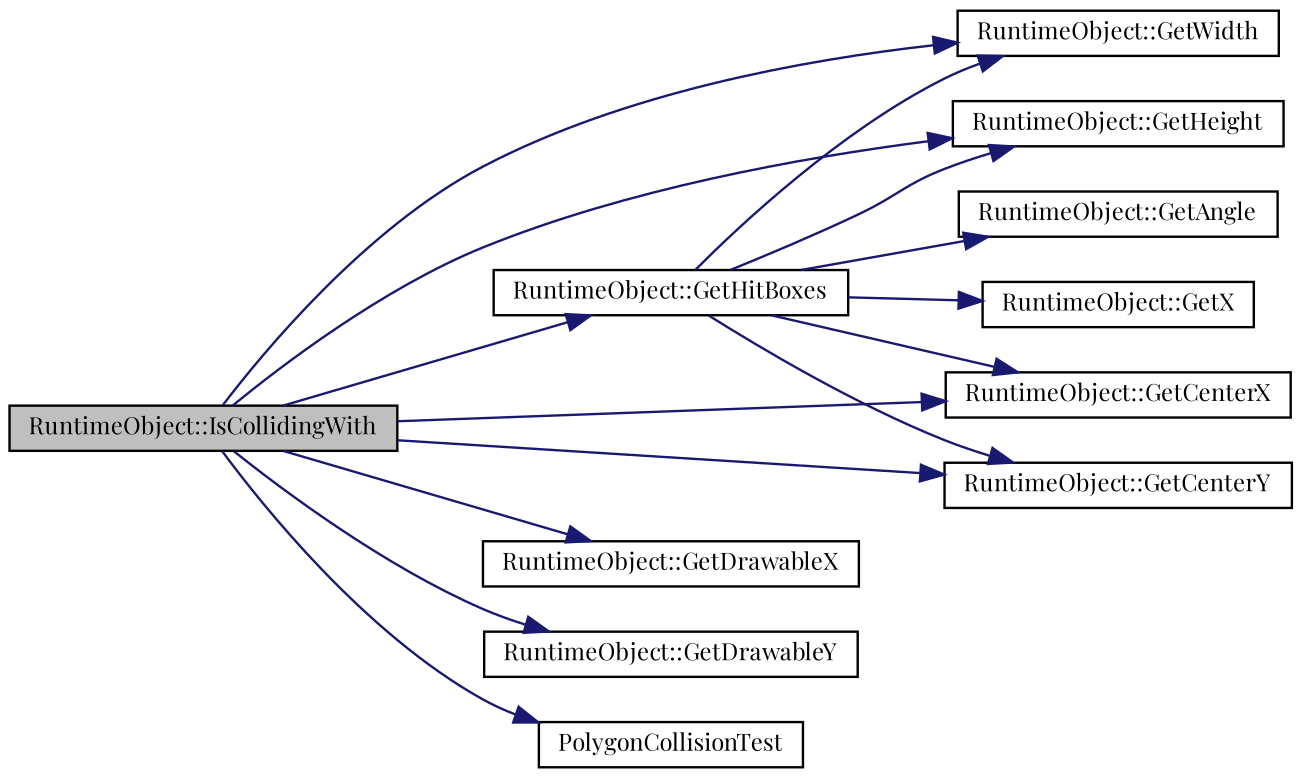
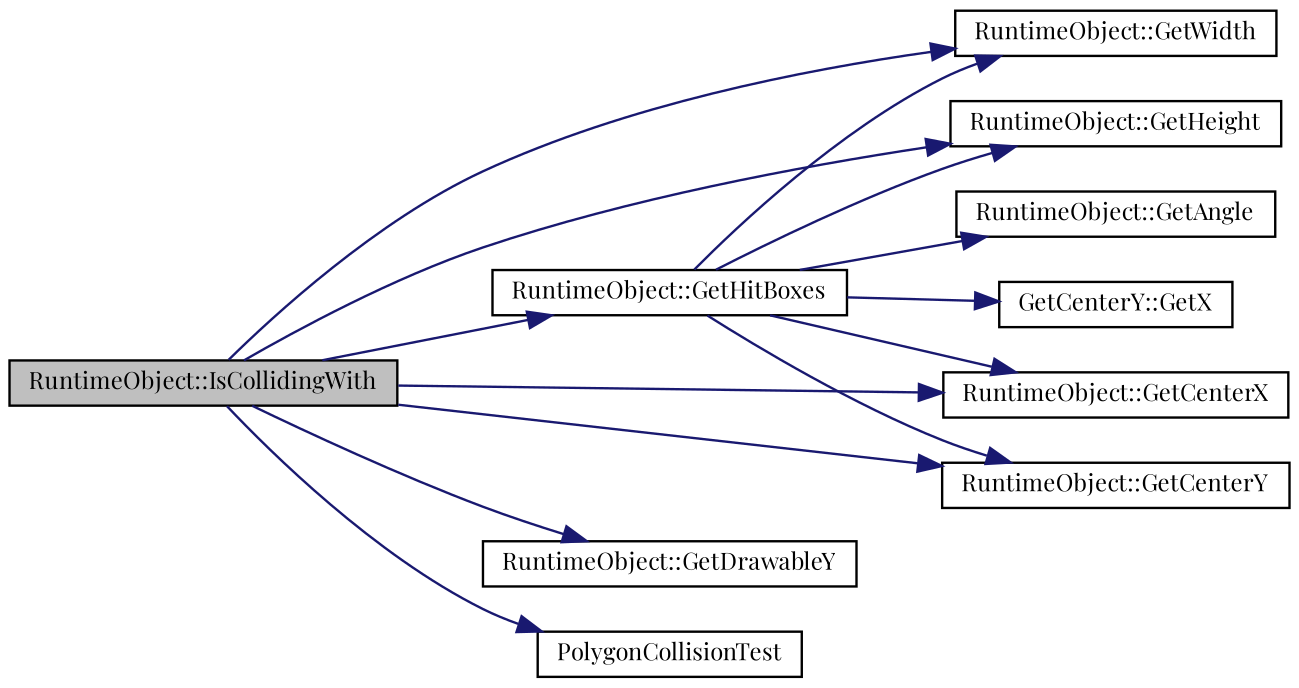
  digraph {
    fontname="Playfair Display"
    rankdir=LR
    node [color=black fillcolor=white fontname="Playfair Display" fontsize=10 shape=record style=filled]
    edge [color=midnightblue fontname="Playfair Display" fontsize=10 labelfontname=Helvetica labelfontsize=10 style=solid]
    n1 [fillcolor=grey75 fontcolor=black height=0.2 label="RuntimeObject::IsCollidingWith" width=0.4]
    n2 [height=0.2 label="RuntimeObject::GetWidth" width=0.4]
    n3 [height=0.2 label="RuntimeObject::GetHeight" width=0.4]
-   n4 [height=0.2 label="RuntimeObject::GetDrawableX" width=0.4]
    n5 [height=0.2 label="RuntimeObject::GetCenterX" width=0.4]
    n6 [height=0.2 label="RuntimeObject::GetDrawableY" width=0.4]
    n7 [height=0.2 label="RuntimeObject::GetCenterY" width=0.4]
    n8 [height=0.2 label="RuntimeObject::GetHitBoxes" width=0.4]
    n9 [height=0.2 label=PolygonCollisionTest width=0.4]
    n10 [height=0.2 label="RuntimeObject::GetAngle" width=0.4]
-   n11 [height=0.2 label="RuntimeObject::GetX" width=0.4]
+   n11 [height=0.2 label="GetCenterY::GetX" width=0.4]
    n1 -> n2
    n1 -> n3
-   n1 -> n4
    n1 -> n5
    n1 -> n6
    n1 -> n7
    n1 -> n8
    n1 -> n9
    n8 -> n2
    n8 -> n3
    n8 -> n5
    n8 -> n7
    n8 -> n10
    n8 -> n11
  }
